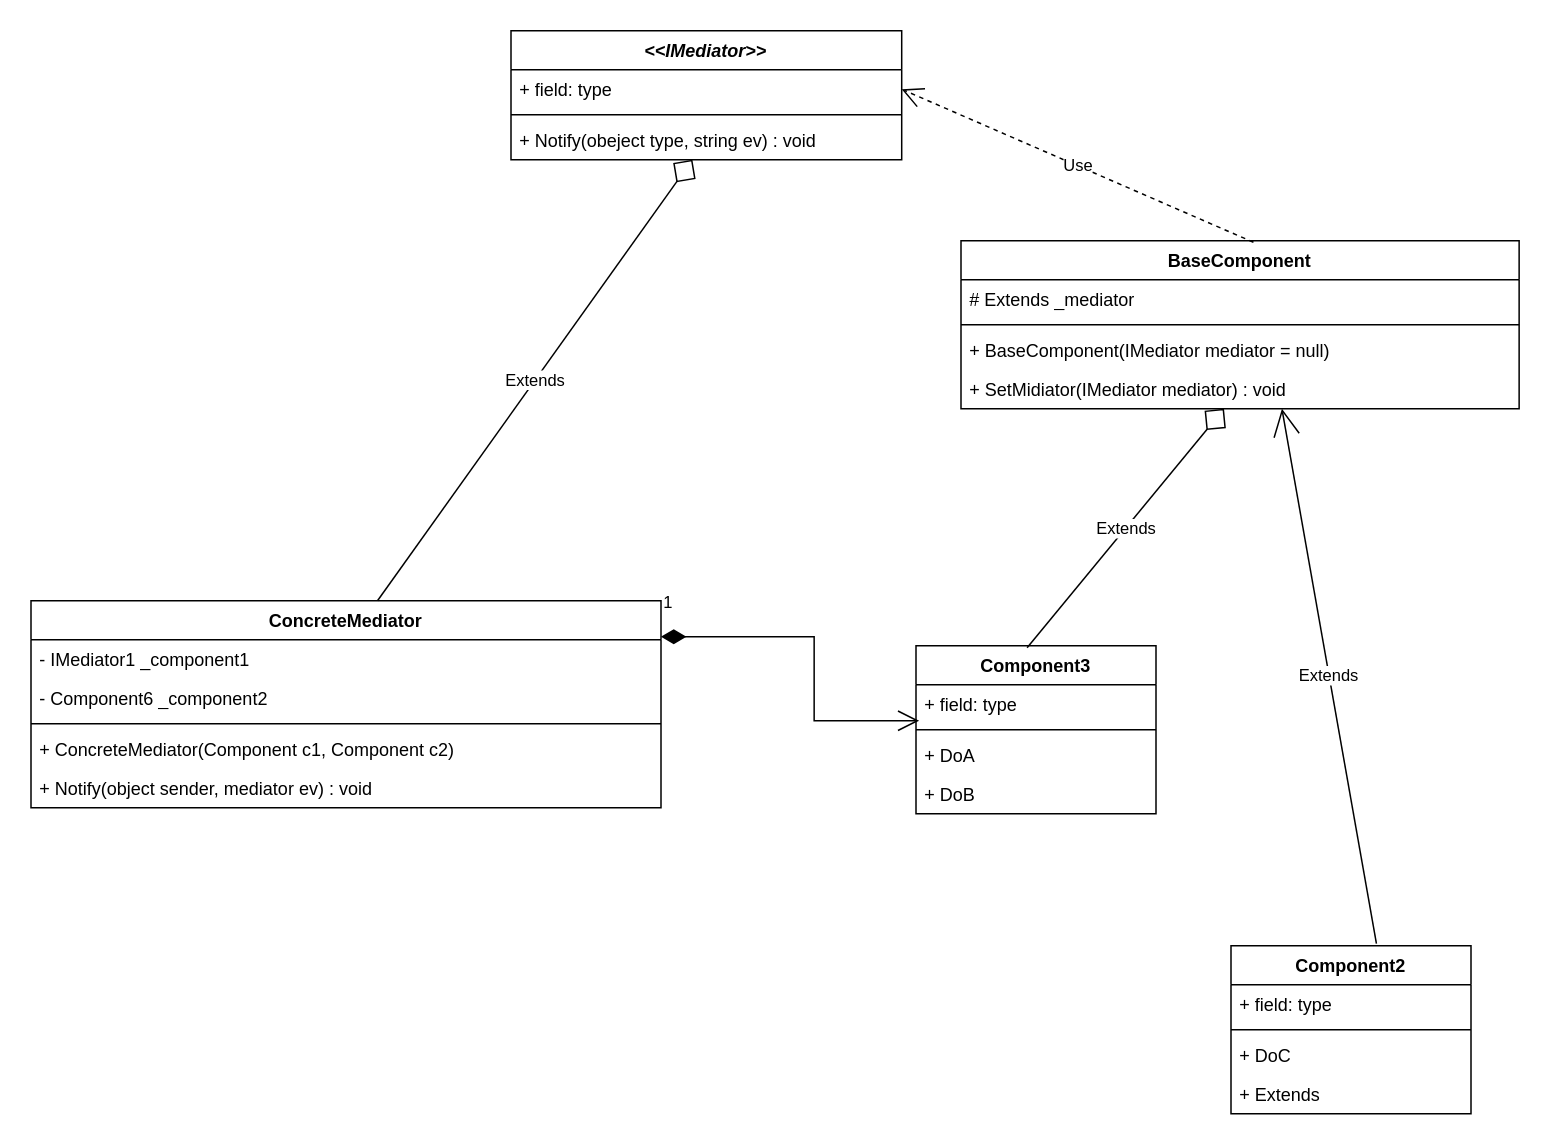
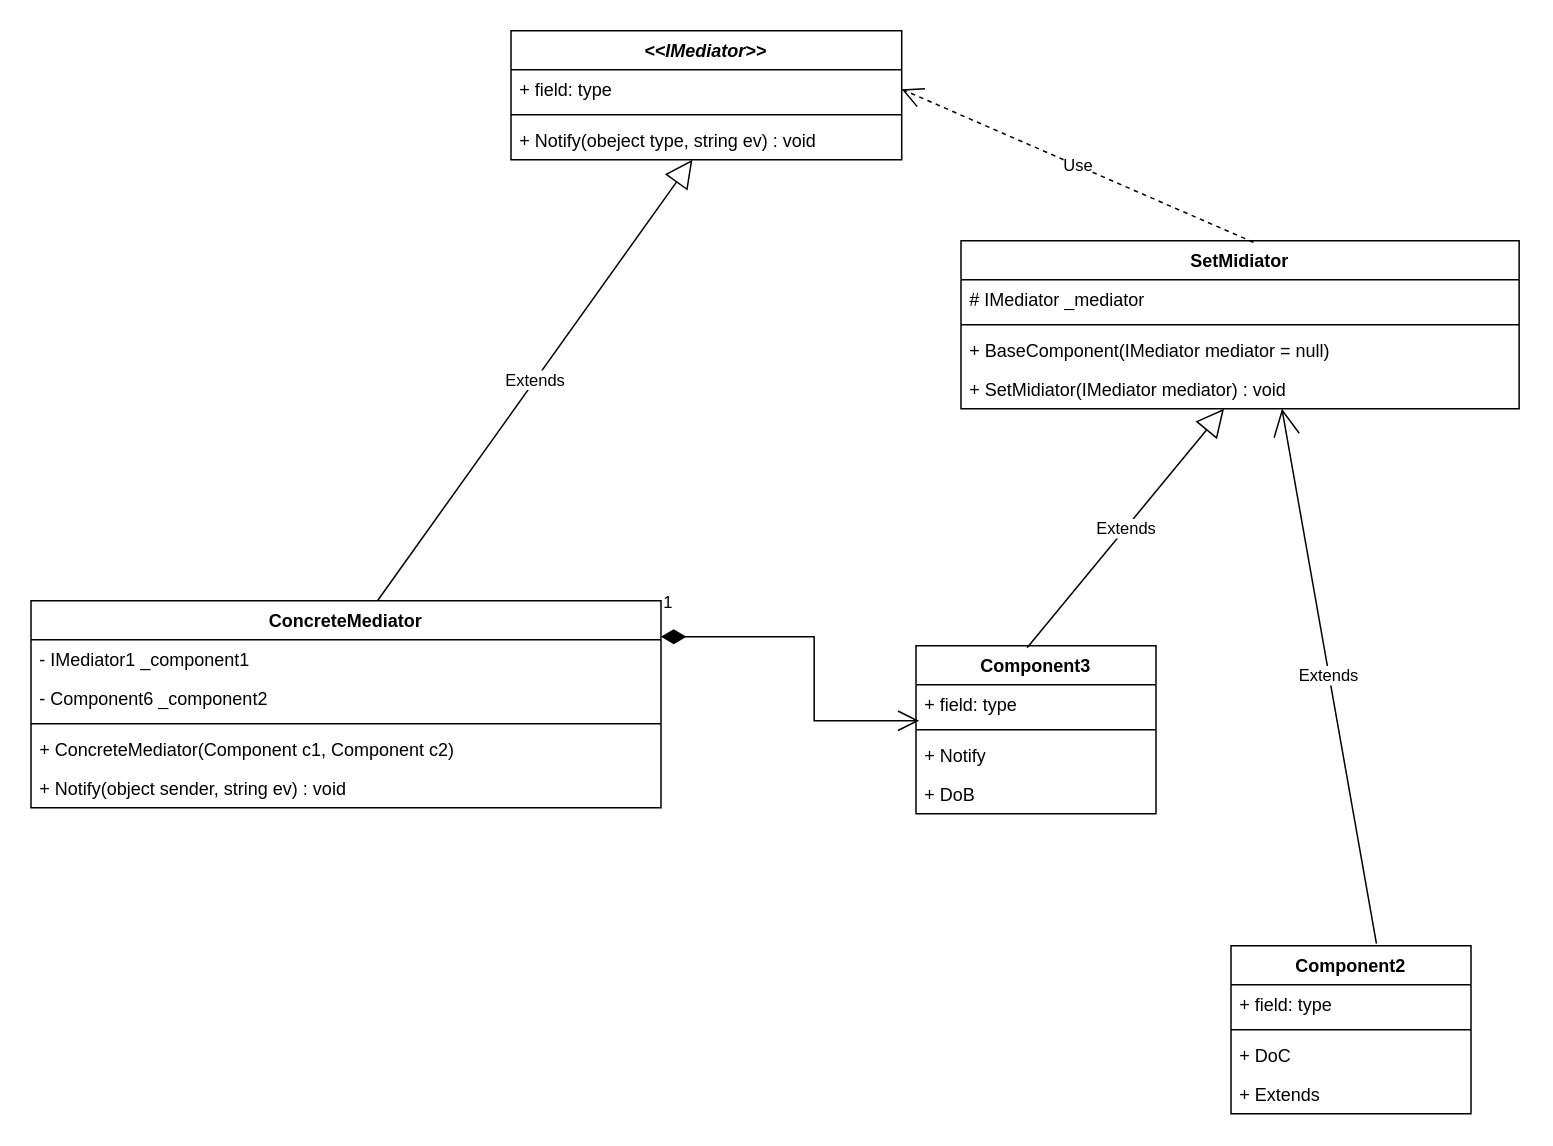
  <mxCell id="0" />
  <mxCell id="1" parent="0" />
  <mxCell id="2" value="&lt;i&gt;&amp;lt;&amp;lt;IMediator&amp;gt;&amp;gt;&lt;/i&gt;" style="swimlane;fontStyle=1;align=center;verticalAlign=top;childLayout=stackLayout;horizontal=1;startSize=26;horizontalStack=0;resizeParent=1;resizeParentMax=0;resizeLast=0;collapsible=1;marginBottom=0;whiteSpace=wrap;html=1;" vertex="1" parent="1"><mxGeometry x="340" y="20" width="260.47" height="86" as="geometry" /></mxCell>
  <mxCell id="3" value="+ field: type" style="text;strokeColor=none;fillColor=none;align=left;verticalAlign=top;spacingLeft=4;spacingRight=4;overflow=hidden;rotatable=0;points=[[0,0.5],[1,0.5]];portConstraint=eastwest;whiteSpace=wrap;html=1;" vertex="1" parent="2"><mxGeometry y="26" width="260.47" height="26" as="geometry" /></mxCell>
  <mxCell id="4" value="" style="line;strokeWidth=1;fillColor=none;align=left;verticalAlign=middle;spacingTop=-1;spacingLeft=3;spacingRight=3;rotatable=0;labelPosition=right;points=[];portConstraint=eastwest;strokeColor=inherit;" vertex="1" parent="2"><mxGeometry y="52" width="260.47" height="8" as="geometry" /></mxCell>
  <mxCell id="5" value="+ Notify(obeject type, string ev) : void" style="text;strokeColor=none;fillColor=none;align=left;verticalAlign=top;spacingLeft=4;spacingRight=4;overflow=hidden;rotatable=0;points=[[0,0.5],[1,0.5]];portConstraint=eastwest;whiteSpace=wrap;html=1;" vertex="1" parent="2"><mxGeometry y="60" width="260.47" height="26" as="geometry" /></mxCell>
  <mxCell id="6" value="ConcreteMediator" style="swimlane;fontStyle=1;align=center;verticalAlign=top;childLayout=stackLayout;horizontal=1;startSize=26;horizontalStack=0;resizeParent=1;resizeParentMax=0;resizeLast=0;collapsible=1;marginBottom=0;whiteSpace=wrap;html=1;" vertex="1" parent="1"><mxGeometry x="20" y="400" width="420" height="138" as="geometry" /></mxCell>
  <mxCell id="7" value="- IMediator1 _component1&lt;div&gt;&lt;br&gt;&lt;/div&gt;&lt;div&gt;&lt;br&gt;&lt;/div&gt;" style="text;strokeColor=none;fillColor=none;align=left;verticalAlign=top;spacingLeft=4;spacingRight=4;overflow=hidden;rotatable=0;points=[[0,0.5],[1,0.5]];portConstraint=eastwest;whiteSpace=wrap;html=1;" vertex="1" parent="6"><mxGeometry y="26" width="420" height="26" as="geometry" /></mxCell>
  <mxCell id="8" value="- Component6 _component2" style="text;strokeColor=none;fillColor=none;align=left;verticalAlign=top;spacingLeft=4;spacingRight=4;overflow=hidden;rotatable=0;points=[[0,0.5],[1,0.5]];portConstraint=eastwest;whiteSpace=wrap;html=1;" vertex="1" parent="6"><mxGeometry y="52" width="420" height="26" as="geometry" /></mxCell>
  <mxCell id="9" value="" style="line;strokeWidth=1;fillColor=none;align=left;verticalAlign=middle;spacingTop=-1;spacingLeft=3;spacingRight=3;rotatable=0;labelPosition=right;points=[];portConstraint=eastwest;strokeColor=inherit;" vertex="1" parent="6"><mxGeometry y="78" width="420" height="8" as="geometry" /></mxCell>
  <mxCell id="10" value="+ ConcreteMediator(Component c1, Component c2)" style="text;strokeColor=none;fillColor=none;align=left;verticalAlign=top;spacingLeft=4;spacingRight=4;overflow=hidden;rotatable=0;points=[[0,0.5],[1,0.5]];portConstraint=eastwest;whiteSpace=wrap;html=1;" vertex="1" parent="6"><mxGeometry y="86" width="420" height="26" as="geometry" /></mxCell>
- <mxCell id="11" value="+ Notify(object sender, mediator ev) : void" style="text;strokeColor=none;fillColor=none;align=left;verticalAlign=top;spacingLeft=4;spacingRight=4;overflow=hidden;rotatable=0;points=[[0,0.5],[1,0.5]];portConstraint=eastwest;whiteSpace=wrap;html=1;" vertex="1" parent="6"><mxGeometry y="112" width="420" height="26" as="geometry" /></mxCell>
- <mxCell id="12" value="Extends" style="endArrow=diamond;endSize=16;endFill=0;html=1;rounded=0;exitX=0.55;exitY=0;exitDx=0;exitDy=0;exitPerimeter=0;" edge="1" parent="1" source="6" target="5"><mxGeometry width="160" relative="1" as="geometry"><mxPoint x="370" y="320" as="sourcePoint" /><mxPoint x="530" y="320" as="targetPoint" /></mxGeometry></mxCell>
- <mxCell id="13" value="BaseComponent" style="swimlane;fontStyle=1;align=center;verticalAlign=top;childLayout=stackLayout;horizontal=1;startSize=26;horizontalStack=0;resizeParent=1;resizeParentMax=0;resizeLast=0;collapsible=1;marginBottom=0;whiteSpace=wrap;html=1;" vertex="1" parent="1"><mxGeometry x="640" y="160" width="372.09" height="112" as="geometry" /></mxCell>
- <mxCell id="14" value="# Extends _mediator" style="text;strokeColor=none;fillColor=none;align=left;verticalAlign=top;spacingLeft=4;spacingRight=4;overflow=hidden;rotatable=0;points=[[0,0.5],[1,0.5]];portConstraint=eastwest;whiteSpace=wrap;html=1;" vertex="1" parent="13"><mxGeometry y="26" width="372.09" height="26" as="geometry" /></mxCell>
+ <mxCell id="11" value="+ Notify(object sender, string ev) : void" style="text;strokeColor=none;fillColor=none;align=left;verticalAlign=top;spacingLeft=4;spacingRight=4;overflow=hidden;rotatable=0;points=[[0,0.5],[1,0.5]];portConstraint=eastwest;whiteSpace=wrap;html=1;" vertex="1" parent="6"><mxGeometry y="112" width="420" height="26" as="geometry" /></mxCell>
+ <mxCell id="12" value="Extends" style="endArrow=block;endSize=16;endFill=0;html=1;rounded=0;exitX=0.55;exitY=0;exitDx=0;exitDy=0;exitPerimeter=0;" edge="1" parent="1" source="6" target="5"><mxGeometry width="160" relative="1" as="geometry"><mxPoint x="370" y="320" as="sourcePoint" /><mxPoint x="530" y="320" as="targetPoint" /></mxGeometry></mxCell>
+ <mxCell id="13" value="SetMidiator" style="swimlane;fontStyle=1;align=center;verticalAlign=top;childLayout=stackLayout;horizontal=1;startSize=26;horizontalStack=0;resizeParent=1;resizeParentMax=0;resizeLast=0;collapsible=1;marginBottom=0;whiteSpace=wrap;html=1;" vertex="1" parent="1"><mxGeometry x="640" y="160" width="372.09" height="112" as="geometry" /></mxCell>
+ <mxCell id="14" value="# IMediator _mediator" style="text;strokeColor=none;fillColor=none;align=left;verticalAlign=top;spacingLeft=4;spacingRight=4;overflow=hidden;rotatable=0;points=[[0,0.5],[1,0.5]];portConstraint=eastwest;whiteSpace=wrap;html=1;" vertex="1" parent="13"><mxGeometry y="26" width="372.09" height="26" as="geometry" /></mxCell>
  <mxCell id="15" value="" style="line;strokeWidth=1;fillColor=none;align=left;verticalAlign=middle;spacingTop=-1;spacingLeft=3;spacingRight=3;rotatable=0;labelPosition=right;points=[];portConstraint=eastwest;strokeColor=inherit;" vertex="1" parent="13"><mxGeometry y="52" width="372.09" height="8" as="geometry" /></mxCell>
  <mxCell id="16" value="+ BaseComponent(IMediator mediator = null)&amp;nbsp;" style="text;strokeColor=none;fillColor=none;align=left;verticalAlign=top;spacingLeft=4;spacingRight=4;overflow=hidden;rotatable=0;points=[[0,0.5],[1,0.5]];portConstraint=eastwest;whiteSpace=wrap;html=1;" vertex="1" parent="13"><mxGeometry y="60" width="372.09" height="26" as="geometry" /></mxCell>
  <mxCell id="17" value="+ SetMidiator(IMediator mediator) : void" style="text;strokeColor=none;fillColor=none;align=left;verticalAlign=top;spacingLeft=4;spacingRight=4;overflow=hidden;rotatable=0;points=[[0,0.5],[1,0.5]];portConstraint=eastwest;whiteSpace=wrap;html=1;" vertex="1" parent="13"><mxGeometry y="86" width="372.09" height="26" as="geometry" /></mxCell>
  <mxCell id="18" value="Component3" style="swimlane;fontStyle=1;align=center;verticalAlign=top;childLayout=stackLayout;horizontal=1;startSize=26;horizontalStack=0;resizeParent=1;resizeParentMax=0;resizeLast=0;collapsible=1;marginBottom=0;whiteSpace=wrap;html=1;" vertex="1" parent="1"><mxGeometry x="610" y="430" width="160" height="112" as="geometry" /></mxCell>
  <mxCell id="19" value="+ field: type" style="text;strokeColor=none;fillColor=none;align=left;verticalAlign=top;spacingLeft=4;spacingRight=4;overflow=hidden;rotatable=0;points=[[0,0.5],[1,0.5]];portConstraint=eastwest;whiteSpace=wrap;html=1;" vertex="1" parent="18"><mxGeometry y="26" width="160" height="26" as="geometry" /></mxCell>
  <mxCell id="20" value="" style="line;strokeWidth=1;fillColor=none;align=left;verticalAlign=middle;spacingTop=-1;spacingLeft=3;spacingRight=3;rotatable=0;labelPosition=right;points=[];portConstraint=eastwest;strokeColor=inherit;" vertex="1" parent="18"><mxGeometry y="52" width="160" height="8" as="geometry" /></mxCell>
- <mxCell id="21" value="+ DoA" style="text;strokeColor=none;fillColor=none;align=left;verticalAlign=top;spacingLeft=4;spacingRight=4;overflow=hidden;rotatable=0;points=[[0,0.5],[1,0.5]];portConstraint=eastwest;whiteSpace=wrap;html=1;" vertex="1" parent="18"><mxGeometry y="60" width="160" height="26" as="geometry" /></mxCell>
+ <mxCell id="21" value="+ Notify" style="text;strokeColor=none;fillColor=none;align=left;verticalAlign=top;spacingLeft=4;spacingRight=4;overflow=hidden;rotatable=0;points=[[0,0.5],[1,0.5]];portConstraint=eastwest;whiteSpace=wrap;html=1;" vertex="1" parent="18"><mxGeometry y="60" width="160" height="26" as="geometry" /></mxCell>
  <mxCell id="22" value="+ DoB" style="text;strokeColor=none;fillColor=none;align=left;verticalAlign=top;spacingLeft=4;spacingRight=4;overflow=hidden;rotatable=0;points=[[0,0.5],[1,0.5]];portConstraint=eastwest;whiteSpace=wrap;html=1;" vertex="1" parent="18"><mxGeometry y="86" width="160" height="26" as="geometry" /></mxCell>
  <mxCell id="23" value="Component2" style="swimlane;fontStyle=1;align=center;verticalAlign=top;childLayout=stackLayout;horizontal=1;startSize=26;horizontalStack=0;resizeParent=1;resizeParentMax=0;resizeLast=0;collapsible=1;marginBottom=0;whiteSpace=wrap;html=1;" vertex="1" parent="1"><mxGeometry x="820" y="630" width="160" height="112" as="geometry" /></mxCell>
  <mxCell id="24" value="+ field: type" style="text;strokeColor=none;fillColor=none;align=left;verticalAlign=top;spacingLeft=4;spacingRight=4;overflow=hidden;rotatable=0;points=[[0,0.5],[1,0.5]];portConstraint=eastwest;whiteSpace=wrap;html=1;" vertex="1" parent="23"><mxGeometry y="26" width="160" height="26" as="geometry" /></mxCell>
  <mxCell id="25" value="" style="line;strokeWidth=1;fillColor=none;align=left;verticalAlign=middle;spacingTop=-1;spacingLeft=3;spacingRight=3;rotatable=0;labelPosition=right;points=[];portConstraint=eastwest;strokeColor=inherit;" vertex="1" parent="23"><mxGeometry y="52" width="160" height="8" as="geometry" /></mxCell>
  <mxCell id="26" value="+ DoC" style="text;strokeColor=none;fillColor=none;align=left;verticalAlign=top;spacingLeft=4;spacingRight=4;overflow=hidden;rotatable=0;points=[[0,0.5],[1,0.5]];portConstraint=eastwest;whiteSpace=wrap;html=1;" vertex="1" parent="23"><mxGeometry y="60" width="160" height="26" as="geometry" /></mxCell>
  <mxCell id="27" value="+ Extends" style="text;strokeColor=none;fillColor=none;align=left;verticalAlign=top;spacingLeft=4;spacingRight=4;overflow=hidden;rotatable=0;points=[[0,0.5],[1,0.5]];portConstraint=eastwest;whiteSpace=wrap;html=1;" vertex="1" parent="23"><mxGeometry y="86" width="160" height="26" as="geometry" /></mxCell>
- <mxCell id="28" value="Extends" style="endArrow=diamond;endSize=16;endFill=0;html=1;rounded=0;exitX=0.463;exitY=0.012;exitDx=0;exitDy=0;exitPerimeter=0;" edge="1" parent="1" source="18" target="17"><mxGeometry width="160" relative="1" as="geometry"><mxPoint x="700" y="420" as="sourcePoint" /><mxPoint x="530" y="320" as="targetPoint" /></mxGeometry></mxCell>
+ <mxCell id="28" value="Extends" style="endArrow=block;endSize=16;endFill=0;html=1;rounded=0;exitX=0.463;exitY=0.012;exitDx=0;exitDy=0;exitPerimeter=0;" edge="1" parent="1" source="18" target="17"><mxGeometry width="160" relative="1" as="geometry"><mxPoint x="700" y="420" as="sourcePoint" /><mxPoint x="530" y="320" as="targetPoint" /></mxGeometry></mxCell>
  <mxCell id="29" value="Extends" style="endArrow=open;endSize=16;endFill=0;html=1;rounded=0;exitX=0.606;exitY=-0.012;exitDx=0;exitDy=0;exitPerimeter=0;entryX=0.575;entryY=1;entryDx=0;entryDy=0;entryPerimeter=0;" edge="1" parent="1" source="23" target="17"><mxGeometry width="160" relative="1" as="geometry"><mxPoint x="900" y="400" as="sourcePoint" /><mxPoint x="1060" y="400" as="targetPoint" /></mxGeometry></mxCell>
  <mxCell id="30" value="Use" style="endArrow=open;endSize=12;dashed=1;html=1;rounded=0;exitX=0.524;exitY=0.009;exitDx=0;exitDy=0;exitPerimeter=0;entryX=1;entryY=0.5;entryDx=0;entryDy=0;" edge="1" parent="1" source="13" target="3"><mxGeometry width="160" relative="1" as="geometry"><mxPoint x="370" y="120" as="sourcePoint" /><mxPoint x="530" y="120" as="targetPoint" /></mxGeometry></mxCell>
  <mxCell id="31" value="1" style="endArrow=open;html=1;endSize=12;startArrow=diamondThin;startSize=14;startFill=1;edgeStyle=orthogonalEdgeStyle;align=left;verticalAlign=bottom;rounded=0;entryX=0;entryY=0.923;entryDx=0;entryDy=0;entryPerimeter=0;exitX=0.995;exitY=-0.077;exitDx=0;exitDy=0;exitPerimeter=0;" edge="1" parent="1"><mxGeometry x="-1" y="14" relative="1" as="geometry"><mxPoint x="440" y="423.998" as="sourcePoint" /><mxPoint x="612.1" y="479.998" as="targetPoint" /><Array as="points"><mxPoint x="542.1" y="424" /><mxPoint x="542.1" y="480" /></Array><mxPoint as="offset" /></mxGeometry></mxCell>
